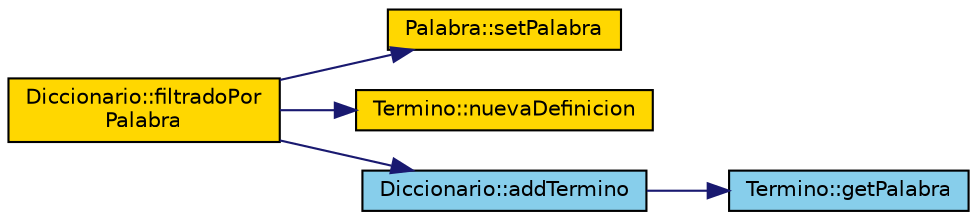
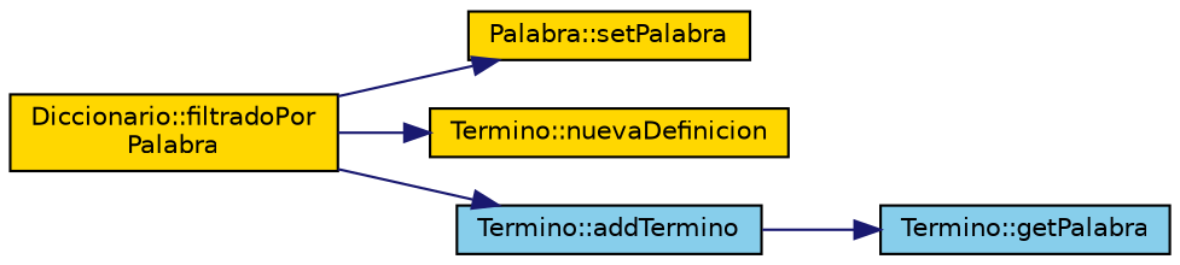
  digraph {
    rankdir=LR
    node [color=black fillcolor=gold fontname=Helvetica fontsize=10 shape=record style=filled]
    edge [color=midnightblue fontname=Helvetica fontsize=10 labelfontname=Helvetica labelfontsize=10 style=solid]
    n1 [fontcolor=black height=0.2 label="Diccionario::filtradoPor\lPalabra" width=0.4]
    n2 [height=0.2 label="Palabra::setPalabra" width=0.4]
    n3 [height=0.2 label="Termino::nuevaDefinicion" width=0.4]
-   n4 [fillcolor=skyblue height=0.2 label="Diccionario::addTermino" width=0.4]
+   n4 [fillcolor=skyblue height=0.2 label="Termino::addTermino" width=0.4]
    n5 [fillcolor=skyblue height=0.2 label="Termino::getPalabra" width=0.4]
    n1 -> n2
    n1 -> n3
    n1 -> n4
    n4 -> n5
  }
